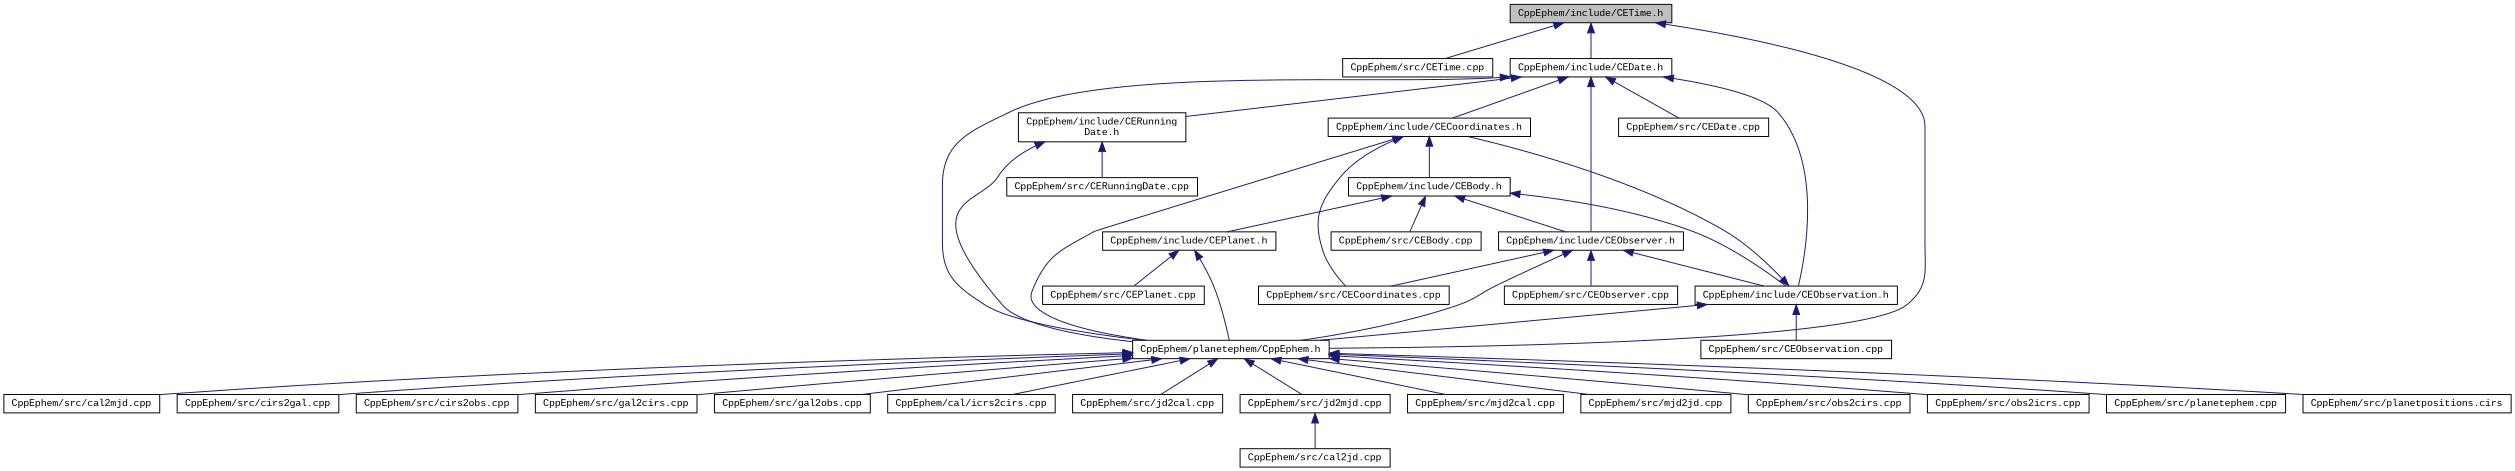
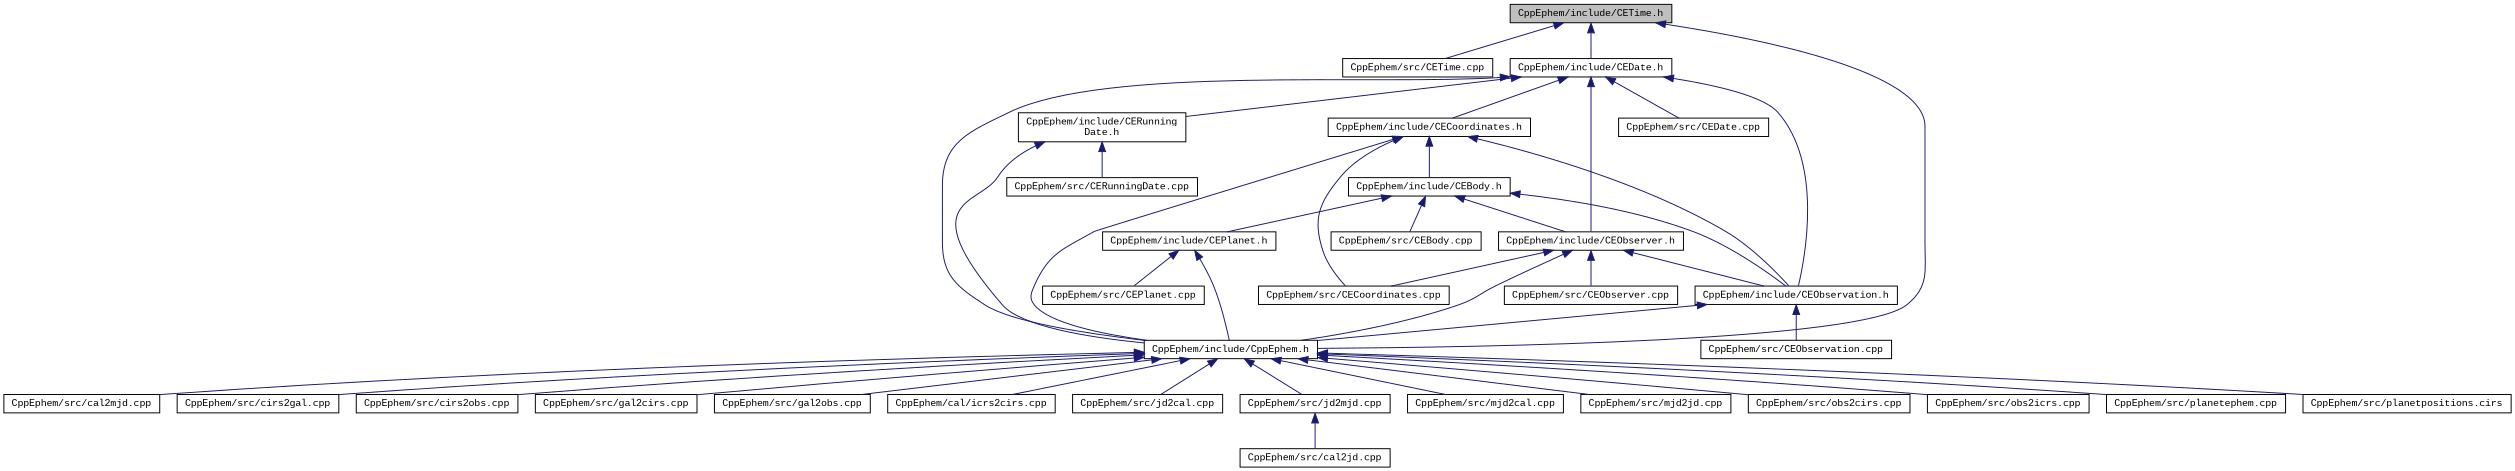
  digraph {
    fontname="Liberation Mono"
    node [color=black fillcolor=white fontname="Liberation Mono" fontsize=10 shape=record style=filled]
    edge [color=midnightblue dir=back fontname="Liberation Mono" fontsize=10 labelfontname=Helvetica labelfontsize=10 style=solid]
    n1 [fillcolor=grey75 fontcolor=black height=0.2 label="CppEphem/include/CETime.h" width=0.4]
    n2 [height=0.2 label="CppEphem/src/CETime.cpp" width=0.4]
    n3 [height=0.2 label="CppEphem/include/CEDate.h" width=0.4]
-   n4 [height=0.2 label="CppEphem/planetephem/CppEphem.h" width=0.4]
+   n4 [height=0.2 label="CppEphem/include/CppEphem.h" width=0.4]
    n5 [height=0.2 label="CppEphem/src/CEDate.cpp" width=0.4]
    n6 [height=0.2 label="CppEphem/include/CECoordinates.h" width=0.4]
    n7 [height=0.2 label="CppEphem/include/CEObservation.h" width=0.4]
    n8 [height=0.2 label="CppEphem/include/CEObserver.h" width=0.4]
    n9 [height=0.2 label="CppEphem/include/CERunning\lDate.h" width=0.4]
    n10 [height=0.2 label="CppEphem/src/cal2mjd.cpp" width=0.4]
    n11 [height=0.2 label="CppEphem/src/cirs2gal.cpp" width=0.4]
    n12 [height=0.2 label="CppEphem/src/cirs2obs.cpp" width=0.4]
    n13 [height=0.2 label="CppEphem/src/gal2cirs.cpp" width=0.4]
    n14 [height=0.2 label="CppEphem/src/gal2obs.cpp" width=0.4]
    n15 [height=0.2 label="CppEphem/cal/icrs2cirs.cpp" width=0.4]
    n16 [height=0.2 label="CppEphem/src/jd2cal.cpp" width=0.4]
    n17 [height=0.2 label="CppEphem/src/jd2mjd.cpp" width=0.4]
    n18 [height=0.2 label="CppEphem/src/mjd2cal.cpp" width=0.4]
    n19 [height=0.2 label="CppEphem/src/mjd2jd.cpp" width=0.4]
    n20 [height=0.2 label="CppEphem/src/obs2cirs.cpp" width=0.4]
    n21 [height=0.2 label="CppEphem/src/obs2icrs.cpp" width=0.4]
    n22 [height=0.2 label="CppEphem/src/planetephem.cpp" width=0.4]
    n23 [height=0.2 label="CppEphem/src/planetpositions.cirs" width=0.4]
    n24 [height=0.2 label="CppEphem/src/CECoordinates.cpp" width=0.4]
    n25 [height=0.2 label="CppEphem/include/CEBody.h" width=0.4]
    n26 [height=0.2 label="CppEphem/src/CEObservation.cpp" width=0.4]
    n27 [height=0.2 label="CppEphem/src/CEObserver.cpp" width=0.4]
    n28 [height=0.2 label="CppEphem/src/CERunningDate.cpp" width=0.4]
    n29 [height=0.2 label="CppEphem/src/CEBody.cpp" width=0.4]
    n30 [height=0.2 label="CppEphem/include/CEPlanet.h" width=0.4]
    n31 [height=0.2 label="CppEphem/src/CEPlanet.cpp" width=0.4]
    n32 [height=0.2 label="CppEphem/src/cal2jd.cpp" width=0.4]
    n1 -> n2
    n1 -> n3
    n1 -> n4
    n3 -> n4
    n3 -> n5
    n3 -> n6
    n3 -> n7
    n3 -> n8
    n3 -> n9
    n4 -> n10
    n4 -> n11
    n4 -> n12
    n4 -> n13
    n4 -> n14
    n4 -> n15
    n4 -> n16
    n4 -> n17
    n4 -> n18
    n4 -> n19
    n4 -> n20
    n4 -> n21
    n4 -> n22
    n4 -> n23
    n6 -> n4
-   n7 -> n6
+   n6 -> n7
    n6 -> n24
    n6 -> n25
    n7 -> n4
    n7 -> n26
    n8 -> n4
    n8 -> n7
    n8 -> n24
    n8 -> n27
    n9 -> n4
    n9 -> n28
    n17 -> n32
    n25 -> n7
    n25 -> n8
    n25 -> n29
    n25 -> n30
    n30 -> n4
    n30 -> n31
  }
